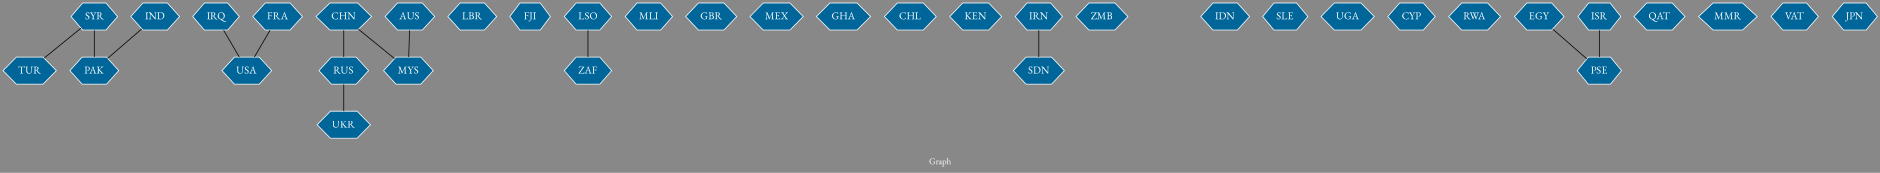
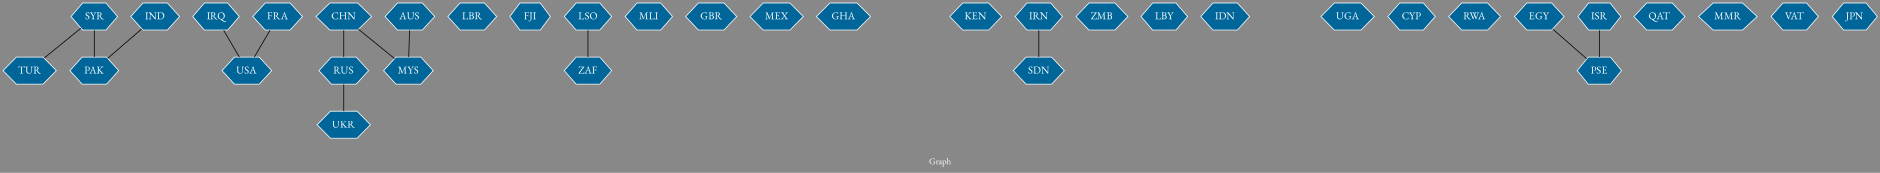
  graph {
    bgcolor="#888888"
    fontcolor=white
    fontname="EB Garamond"
    fontsize=12
    label="Graph"
    node [color=white fillcolor="#006699" fontcolor=white fontname="EB Garamond" shape=hexagon style=filled]
    edge [arrowhead=open color=black fontcolor=white fontname="EB Garamond" fontsize=12 weight=1]
    n1 [label=SYR]
    n2 [label=TUR]
    n3 [label=PAK]
    n4 [label=USA]
    n5 [label=IND]
    n6 [label=RUS]
    n7 [label=UKR]
    n8 [label=CHN]
    n9 [label=MYS]
    n10 [label=IRQ]
    n11 [label=FRA]
    n12 [label=LBR]
    n13 [label=FJI]
    n14 [label=ZAF]
    n15 [label=MLI]
    n16 [label=LSO]
    n17 [label=GBR]
    n18 [label=MEX]
    n19 [label=GHA]
-   n20 [label=CHL]
    n21 [label=KEN]
    n22 [label=IRN]
    n23 [label=SDN]
    n24 [label=ZMB]
+   n25 [label=LBY]
    n26 [label=IDN]
-   n27 [label=SLE]
    n28 [label=UGA]
    n29 [label=CYP]
    n30 [label=RWA]
    n31 [label=EGY]
    n32 [label=PSE]
    n33 [label=QAT]
    n34 [label=MMR]
    n35 [label=ISR]
    n36 [label=AUS]
    n37 [label=VAT]
    n38 [label=JPN]
    n1 -- n2
    n1 -- n3 [weight=3]
    n5 -- n3
    n6 -- n7 [weight=4]
    n8 -- n6
    n8 -- n9
    n10 -- n4
    n11 -- n4
    n16 -- n14 [weight=2]
    n22 -- n23
    n31 -- n32
    n35 -- n32 [weight=2]
    n36 -- n9
  }
